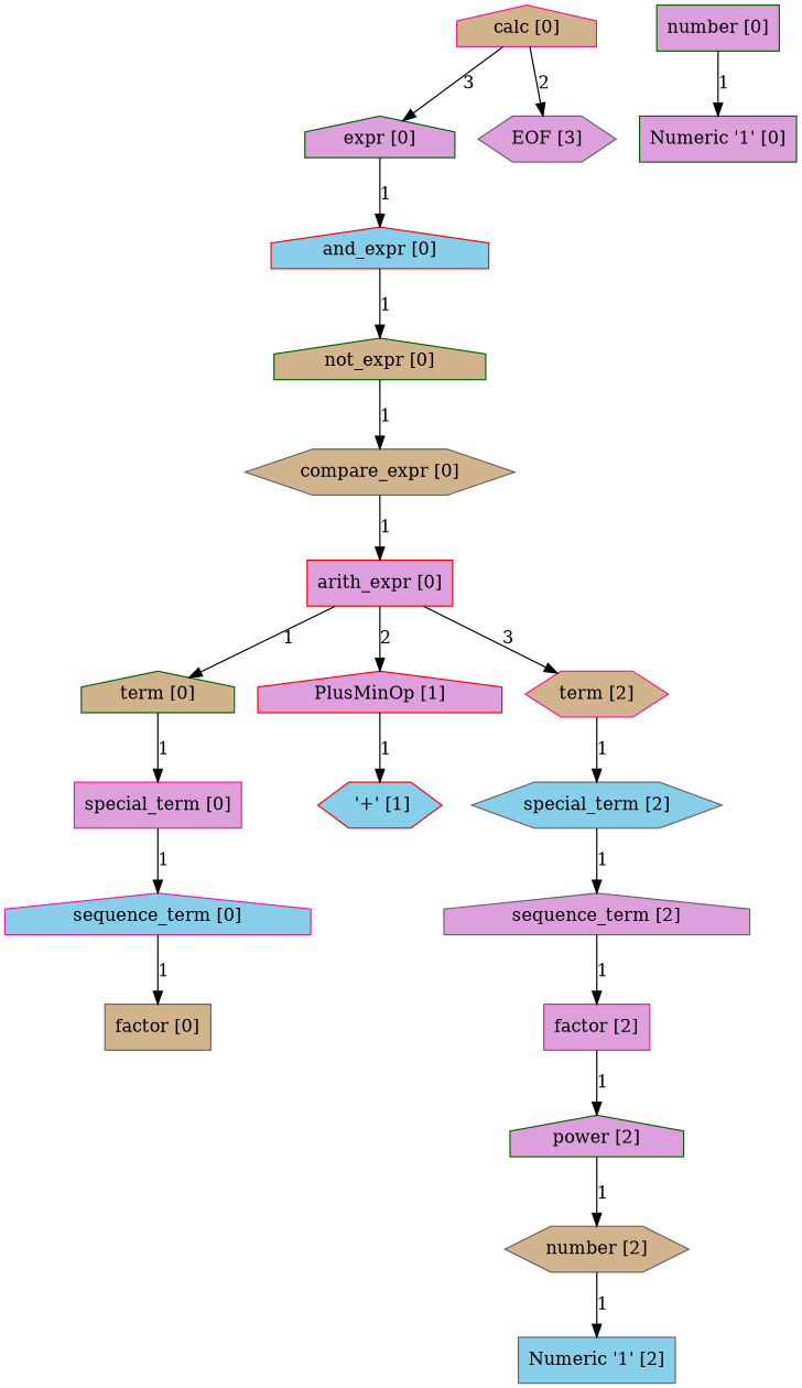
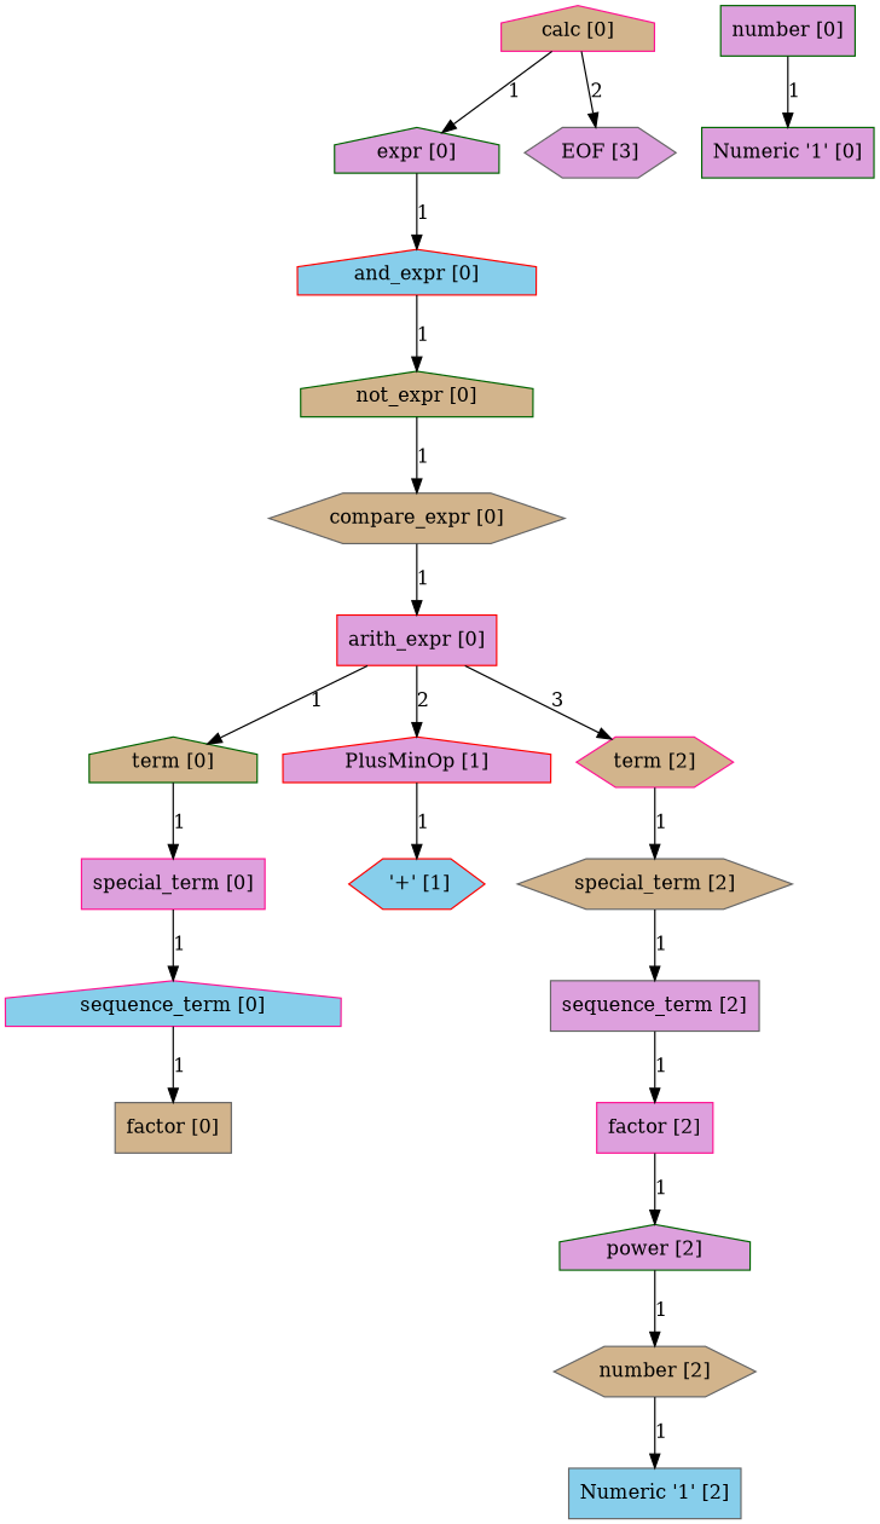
  digraph {
    node [color=gray40 fillcolor=plum shape=house style=filled]
    n1 [color=deeppink fillcolor=tan label="calc [0]"]
    n2 [color=darkgreen label="expr [0]"]
    n3 [label="EOF [3]" shape=hexagon]
    n4 [color=red fillcolor=skyblue label="and_expr [0]"]
    n5 [color=darkgreen fillcolor=tan label="not_expr [0]"]
    n6 [fillcolor=tan label="compare_expr [0]" shape=hexagon]
    n7 [color=red label="arith_expr [0]" shape=box]
    n8 [color=darkgreen fillcolor=tan label="term [0]"]
    n9 [color=red label="PlusMinOp [1]"]
    n10 [color=deeppink fillcolor=tan label="term [2]" shape=hexagon]
    n11 [color=deeppink label="special_term [0]" shape=box]
    n12 [color=red fillcolor=skyblue label=" '+' [1]" shape=hexagon]
-   n13 [fillcolor=skyblue label="special_term [2]" shape=hexagon]
+   n13 [fillcolor=tan label="special_term [2]" shape=hexagon]
    n14 [color=deeppink fillcolor=skyblue label="sequence_term [0]"]
    n15 [fillcolor=tan label="factor [0]" shape=box]
    n16 [color=darkgreen label="number [0]" shape=box]
    n17 [color=darkgreen label="Numeric '1' [0]" shape=box]
-   n18 [label="sequence_term [2]"]
+   n18 [label="sequence_term [2]" shape=box]
    n19 [color=deeppink label="factor [2]" shape=box]
    n20 [color=darkgreen label="power [2]"]
    n21 [fillcolor=tan label="number [2]" shape=hexagon]
    n22 [fillcolor=skyblue label="Numeric '1' [2]" shape=box]
-   n1 -> n2 [label=3]
+   n1 -> n2 [label=1]
    n1 -> n3 [label=2]
    n2 -> n4 [label=1]
    n4 -> n5 [label=1]
    n5 -> n6 [label=1]
    n6 -> n7 [label=1]
    n7 -> n8 [label=1]
    n7 -> n9 [label=2]
    n7 -> n10 [label=3]
    n8 -> n11 [label=1]
    n9 -> n12 [label=1]
    n10 -> n13 [label=1]
    n11 -> n14 [label=1]
    n13 -> n18 [label=1]
    n14 -> n15 [label=1]
    n16 -> n17 [label=1]
    n18 -> n19 [label=1]
    n19 -> n20 [label=1]
    n20 -> n21 [label=1]
    n21 -> n22 [label=1]
  }
